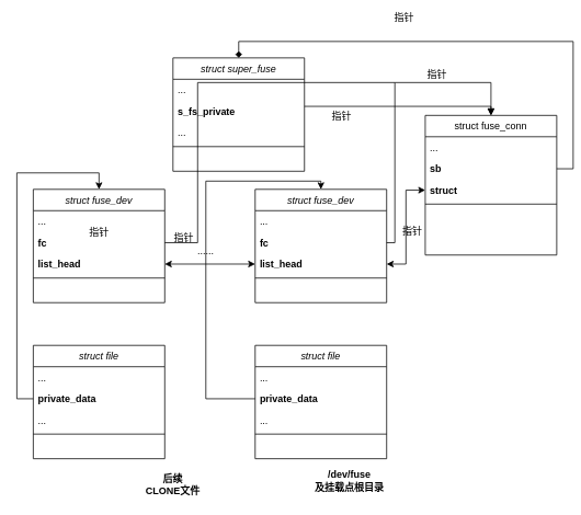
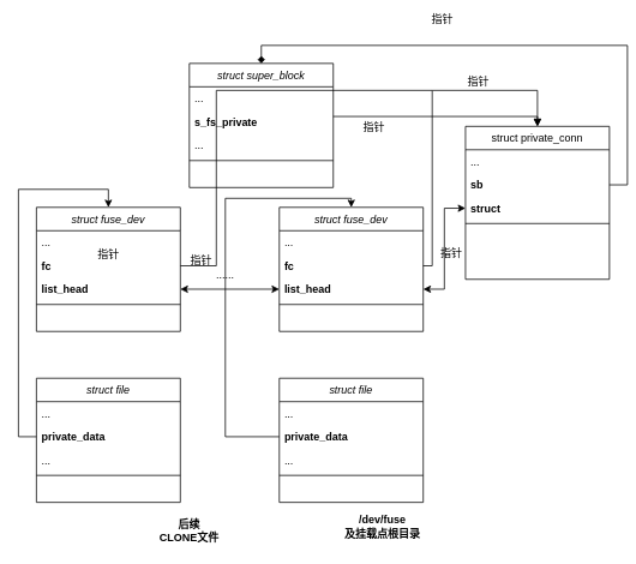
  <mxCell id="0" />
  <mxCell id="1" parent="0" />
- <mxCell id="2" value="struct super_fuse" style="swimlane;fontStyle=2;align=center;verticalAlign=top;childLayout=stackLayout;horizontal=1;startSize=26;horizontalStack=0;resizeParent=1;resizeLast=0;collapsible=1;marginBottom=0;rounded=0;shadow=0;strokeWidth=1;" parent="1" vertex="1"><mxGeometry x="210" y="70" width="160" height="138" as="geometry"><mxRectangle x="230" y="140" width="160" height="26" as="alternateBounds" /></mxGeometry></mxCell>
+ <mxCell id="2" value="struct super_block" style="swimlane;fontStyle=2;align=center;verticalAlign=top;childLayout=stackLayout;horizontal=1;startSize=26;horizontalStack=0;resizeParent=1;resizeLast=0;collapsible=1;marginBottom=0;rounded=0;shadow=0;strokeWidth=1;" parent="1" vertex="1"><mxGeometry x="210" y="70" width="160" height="138" as="geometry"><mxRectangle x="230" y="140" width="160" height="26" as="alternateBounds" /></mxGeometry></mxCell>
  <mxCell id="3" value="..." style="text;align=left;verticalAlign=top;spacingLeft=4;spacingRight=4;overflow=hidden;rotatable=0;points=[[0,0.5],[1,0.5]];portConstraint=eastwest;" parent="2" vertex="1"><mxGeometry y="26" width="160" height="26" as="geometry" /></mxCell>
  <mxCell id="4" value="s_fs_private" style="text;align=left;verticalAlign=top;spacingLeft=4;spacingRight=4;overflow=hidden;rotatable=0;points=[[0,0.5],[1,0.5]];portConstraint=eastwest;rounded=0;shadow=0;html=0;fontStyle=1" parent="2" vertex="1"><mxGeometry y="52" width="160" height="26" as="geometry" /></mxCell>
  <mxCell id="5" value="..." style="text;align=left;verticalAlign=top;spacingLeft=4;spacingRight=4;overflow=hidden;rotatable=0;points=[[0,0.5],[1,0.5]];portConstraint=eastwest;rounded=0;shadow=0;html=0;" parent="2" vertex="1"><mxGeometry y="78" width="160" height="26" as="geometry" /></mxCell>
  <mxCell id="6" value="" style="line;html=1;strokeWidth=1;align=left;verticalAlign=middle;spacingTop=-1;spacingLeft=3;spacingRight=3;rotatable=0;labelPosition=right;points=[];portConstraint=eastwest;" parent="2" vertex="1"><mxGeometry y="104" width="160" height="8" as="geometry" /></mxCell>
- <mxCell id="7" value="struct fuse_conn" style="swimlane;fontStyle=0;align=center;verticalAlign=top;childLayout=stackLayout;horizontal=1;startSize=26;horizontalStack=0;resizeParent=1;resizeLast=0;collapsible=1;marginBottom=0;rounded=0;shadow=0;strokeWidth=1;" parent="1" vertex="1"><mxGeometry x="517" y="140" width="160" height="170" as="geometry"><mxRectangle x="550" y="140" width="160" height="26" as="alternateBounds" /></mxGeometry></mxCell>
+ <mxCell id="7" value="struct private_conn" style="swimlane;fontStyle=0;align=center;verticalAlign=top;childLayout=stackLayout;horizontal=1;startSize=26;horizontalStack=0;resizeParent=1;resizeLast=0;collapsible=1;marginBottom=0;rounded=0;shadow=0;strokeWidth=1;" parent="1" vertex="1"><mxGeometry x="517" y="140" width="160" height="170" as="geometry"><mxRectangle x="550" y="140" width="160" height="26" as="alternateBounds" /></mxGeometry></mxCell>
  <mxCell id="8" value="..." style="text;align=left;verticalAlign=top;spacingLeft=4;spacingRight=4;overflow=hidden;rotatable=0;points=[[0,0.5],[1,0.5]];portConstraint=eastwest;" parent="7" vertex="1"><mxGeometry y="26" width="160" height="26" as="geometry" /></mxCell>
  <mxCell id="9" value="sb" style="text;align=left;verticalAlign=top;spacingLeft=4;spacingRight=4;overflow=hidden;rotatable=0;points=[[0,0.5],[1,0.5]];portConstraint=eastwest;rounded=0;shadow=0;html=0;fontStyle=1" parent="7" vertex="1"><mxGeometry y="52" width="160" height="26" as="geometry" /></mxCell>
  <mxCell id="10" value="struct" style="text;align=left;verticalAlign=top;spacingLeft=4;spacingRight=4;overflow=hidden;rotatable=0;points=[[0,0.5],[1,0.5]];portConstraint=eastwest;rounded=0;shadow=0;html=0;fontStyle=1" parent="7" vertex="1"><mxGeometry y="78" width="160" height="26" as="geometry" /></mxCell>
  <mxCell id="11" value="" style="line;html=1;strokeWidth=1;align=left;verticalAlign=middle;spacingTop=-1;spacingLeft=3;spacingRight=3;rotatable=0;labelPosition=right;points=[];portConstraint=eastwest;" parent="7" vertex="1"><mxGeometry y="104" width="160" height="8" as="geometry" /></mxCell>
  <mxCell id="12" value="" style="endArrow=block;shadow=0;strokeWidth=1;rounded=0;endFill=1;edgeStyle=elbowEdgeStyle;elbow=vertical;" parent="1" source="2" target="7" edge="1"><mxGeometry x="0.5" y="41" relative="1" as="geometry"><mxPoint x="380" y="132" as="sourcePoint" /><mxPoint x="540" y="132" as="targetPoint" /><mxPoint x="-40" y="32" as="offset" /><Array as="points"><mxPoint x="430" y="129" /><mxPoint x="450" y="100" /></Array></mxGeometry></mxCell>
  <mxCell id="13" value="指针" style="text;html=1;resizable=0;points=[];;align=center;verticalAlign=middle;labelBackgroundColor=none;rounded=0;shadow=0;strokeWidth=1;fontSize=12;" parent="12" vertex="1" connectable="0"><mxGeometry x="0.5" y="49" relative="1" as="geometry"><mxPoint x="-135" y="60" as="offset" /></mxGeometry></mxCell>
  <mxCell id="14" style="edgeStyle=orthogonalEdgeStyle;rounded=0;orthogonalLoop=1;jettySize=auto;html=1;exitX=1;exitY=0.5;exitDx=0;exitDy=0;entryX=0.5;entryY=0;entryDx=0;entryDy=0;endArrow=diamond;" parent="1" source="9" target="2" edge="1"><mxGeometry relative="1" as="geometry" /></mxCell>
  <mxCell id="15" value="指针" style="text;html=1;resizable=0;points=[];;align=center;verticalAlign=middle;labelBackgroundColor=none;rounded=0;shadow=0;strokeWidth=1;fontSize=12;" parent="1" vertex="1" connectable="0"><mxGeometry x="490" y="20" as="geometry" /></mxCell>
  <mxCell id="16" value="struct fuse_dev" style="swimlane;fontStyle=2;align=center;verticalAlign=top;childLayout=stackLayout;horizontal=1;startSize=26;horizontalStack=0;resizeParent=1;resizeLast=0;collapsible=1;marginBottom=0;rounded=0;shadow=0;strokeWidth=1;" parent="1" vertex="1"><mxGeometry x="310" y="230" width="160" height="138" as="geometry"><mxRectangle x="230" y="140" width="160" height="26" as="alternateBounds" /></mxGeometry></mxCell>
  <mxCell id="17" value="..." style="text;align=left;verticalAlign=top;spacingLeft=4;spacingRight=4;overflow=hidden;rotatable=0;points=[[0,0.5],[1,0.5]];portConstraint=eastwest;" parent="16" vertex="1"><mxGeometry y="26" width="160" height="26" as="geometry" /></mxCell>
  <mxCell id="18" value="fc" style="text;align=left;verticalAlign=top;spacingLeft=4;spacingRight=4;overflow=hidden;rotatable=0;points=[[0,0.5],[1,0.5]];portConstraint=eastwest;rounded=0;shadow=0;html=0;fontStyle=1" parent="16" vertex="1"><mxGeometry y="52" width="160" height="26" as="geometry" /></mxCell>
  <mxCell id="19" value="list_head" style="text;align=left;verticalAlign=top;spacingLeft=4;spacingRight=4;overflow=hidden;rotatable=0;points=[[0,0.5],[1,0.5]];portConstraint=eastwest;rounded=0;shadow=0;html=0;fontStyle=1" parent="16" vertex="1"><mxGeometry y="78" width="160" height="26" as="geometry" /></mxCell>
  <mxCell id="20" value="" style="line;html=1;strokeWidth=1;align=left;verticalAlign=middle;spacingTop=-1;spacingLeft=3;spacingRight=3;rotatable=0;labelPosition=right;points=[];portConstraint=eastwest;" parent="16" vertex="1"><mxGeometry y="104" width="160" height="8" as="geometry" /></mxCell>
  <mxCell id="21" style="edgeStyle=orthogonalEdgeStyle;rounded=0;orthogonalLoop=1;jettySize=auto;html=1;exitX=1;exitY=0.5;exitDx=0;exitDy=0;entryX=0.5;entryY=0;entryDx=0;entryDy=0;" parent="1" source="18" target="7" edge="1"><mxGeometry relative="1" as="geometry"><Array as="points"><mxPoint x="480" y="295" /><mxPoint x="480" y="100" /><mxPoint x="597" y="100" /></Array></mxGeometry></mxCell>
  <mxCell id="22" value="指针" style="text;html=1;resizable=0;points=[];;align=center;verticalAlign=middle;labelBackgroundColor=none;rounded=0;shadow=0;strokeWidth=1;fontSize=12;" parent="1" vertex="1" connectable="0"><mxGeometry x="530" y="90" as="geometry" /></mxCell>
  <mxCell id="23" style="edgeStyle=orthogonalEdgeStyle;rounded=0;orthogonalLoop=1;jettySize=auto;html=1;exitX=0;exitY=0.5;exitDx=0;exitDy=0;entryX=1;entryY=0.5;entryDx=0;entryDy=0;startArrow=classic;startFill=1;" parent="1" source="10" target="19" edge="1"><mxGeometry relative="1" as="geometry" /></mxCell>
  <mxCell id="24" value="struct fuse_dev" style="swimlane;fontStyle=2;align=center;verticalAlign=top;childLayout=stackLayout;horizontal=1;startSize=26;horizontalStack=0;resizeParent=1;resizeLast=0;collapsible=1;marginBottom=0;rounded=0;shadow=0;strokeWidth=1;" parent="1" vertex="1"><mxGeometry x="40" y="230" width="160" height="138" as="geometry"><mxRectangle x="230" y="140" width="160" height="26" as="alternateBounds" /></mxGeometry></mxCell>
  <mxCell id="25" value="..." style="text;align=left;verticalAlign=top;spacingLeft=4;spacingRight=4;overflow=hidden;rotatable=0;points=[[0,0.5],[1,0.5]];portConstraint=eastwest;" parent="24" vertex="1"><mxGeometry y="26" width="160" height="26" as="geometry" /></mxCell>
  <mxCell id="26" value="指针" style="text;html=1;resizable=0;points=[];;align=center;verticalAlign=middle;labelBackgroundColor=none;rounded=0;shadow=0;strokeWidth=1;fontSize=12;" vertex="1" connectable="0" parent="24"><mxGeometry y="52" width="160" as="geometry" /></mxCell>
  <mxCell id="27" value="fc" style="text;align=left;verticalAlign=top;spacingLeft=4;spacingRight=4;overflow=hidden;rotatable=0;points=[[0,0.5],[1,0.5]];portConstraint=eastwest;rounded=0;shadow=0;html=0;fontStyle=1" parent="24" vertex="1"><mxGeometry y="52" width="160" height="26" as="geometry" /></mxCell>
  <mxCell id="28" value="list_head" style="text;align=left;verticalAlign=top;spacingLeft=4;spacingRight=4;overflow=hidden;rotatable=0;points=[[0,0.5],[1,0.5]];portConstraint=eastwest;rounded=0;shadow=0;html=0;fontStyle=1" parent="24" vertex="1"><mxGeometry y="78" width="160" height="26" as="geometry" /></mxCell>
  <mxCell id="29" value="" style="line;html=1;strokeWidth=1;align=left;verticalAlign=middle;spacingTop=-1;spacingLeft=3;spacingRight=3;rotatable=0;labelPosition=right;points=[];portConstraint=eastwest;" parent="24" vertex="1"><mxGeometry y="104" width="160" height="8" as="geometry" /></mxCell>
  <mxCell id="30" style="edgeStyle=orthogonalEdgeStyle;rounded=0;orthogonalLoop=1;jettySize=auto;html=1;exitX=1;exitY=0.5;exitDx=0;exitDy=0;entryX=0;entryY=0.5;entryDx=0;entryDy=0;startArrow=classic;startFill=1;" parent="1" source="28" target="19" edge="1"><mxGeometry relative="1" as="geometry" /></mxCell>
  <mxCell id="31" value="......" style="text;html=1;strokeColor=none;fillColor=none;align=center;verticalAlign=middle;whiteSpace=wrap;rounded=0;" parent="1" vertex="1"><mxGeometry x="220" y="290" width="60" height="30" as="geometry" /></mxCell>
  <mxCell id="32" value="struct file" style="swimlane;fontStyle=2;align=center;verticalAlign=top;childLayout=stackLayout;horizontal=1;startSize=26;horizontalStack=0;resizeParent=1;resizeLast=0;collapsible=1;marginBottom=0;rounded=0;shadow=0;strokeWidth=1;" parent="1" vertex="1"><mxGeometry x="310" y="420" width="160" height="138" as="geometry"><mxRectangle x="230" y="140" width="160" height="26" as="alternateBounds" /></mxGeometry></mxCell>
  <mxCell id="33" value="..." style="text;align=left;verticalAlign=top;spacingLeft=4;spacingRight=4;overflow=hidden;rotatable=0;points=[[0,0.5],[1,0.5]];portConstraint=eastwest;" parent="32" vertex="1"><mxGeometry y="26" width="160" height="26" as="geometry" /></mxCell>
  <mxCell id="34" value="private_data" style="text;align=left;verticalAlign=top;spacingLeft=4;spacingRight=4;overflow=hidden;rotatable=0;points=[[0,0.5],[1,0.5]];portConstraint=eastwest;rounded=0;shadow=0;html=0;fontStyle=1" parent="32" vertex="1"><mxGeometry y="52" width="160" height="26" as="geometry" /></mxCell>
  <mxCell id="35" value="..." style="text;align=left;verticalAlign=top;spacingLeft=4;spacingRight=4;overflow=hidden;rotatable=0;points=[[0,0.5],[1,0.5]];portConstraint=eastwest;rounded=0;shadow=0;html=0;fontStyle=0" parent="32" vertex="1"><mxGeometry y="78" width="160" height="26" as="geometry" /></mxCell>
  <mxCell id="36" value="" style="line;html=1;strokeWidth=1;align=left;verticalAlign=middle;spacingTop=-1;spacingLeft=3;spacingRight=3;rotatable=0;labelPosition=right;points=[];portConstraint=eastwest;" parent="32" vertex="1"><mxGeometry y="104" width="160" height="8" as="geometry" /></mxCell>
  <mxCell id="37" style="edgeStyle=orthogonalEdgeStyle;rounded=0;orthogonalLoop=1;jettySize=auto;html=1;exitX=0;exitY=0.5;exitDx=0;exitDy=0;entryX=0.5;entryY=0;entryDx=0;entryDy=0;startArrow=none;startFill=0;" parent="1" source="34" target="16" edge="1"><mxGeometry relative="1" as="geometry"><Array as="points"><mxPoint x="250" y="485" /><mxPoint x="250" y="220" /><mxPoint x="390" y="220" /></Array></mxGeometry></mxCell>
  <mxCell id="38" value="struct file" style="swimlane;fontStyle=2;align=center;verticalAlign=top;childLayout=stackLayout;horizontal=1;startSize=26;horizontalStack=0;resizeParent=1;resizeLast=0;collapsible=1;marginBottom=0;rounded=0;shadow=0;strokeWidth=1;" vertex="1" parent="1"><mxGeometry x="40" y="420" width="160" height="138" as="geometry"><mxRectangle x="230" y="140" width="160" height="26" as="alternateBounds" /></mxGeometry></mxCell>
  <mxCell id="39" value="..." style="text;align=left;verticalAlign=top;spacingLeft=4;spacingRight=4;overflow=hidden;rotatable=0;points=[[0,0.5],[1,0.5]];portConstraint=eastwest;" vertex="1" parent="38"><mxGeometry y="26" width="160" height="26" as="geometry" /></mxCell>
  <mxCell id="40" value="private_data" style="text;align=left;verticalAlign=top;spacingLeft=4;spacingRight=4;overflow=hidden;rotatable=0;points=[[0,0.5],[1,0.5]];portConstraint=eastwest;rounded=0;shadow=0;html=0;fontStyle=1" vertex="1" parent="38"><mxGeometry y="52" width="160" height="26" as="geometry" /></mxCell>
  <mxCell id="41" value="..." style="text;align=left;verticalAlign=top;spacingLeft=4;spacingRight=4;overflow=hidden;rotatable=0;points=[[0,0.5],[1,0.5]];portConstraint=eastwest;rounded=0;shadow=0;html=0;fontStyle=0" vertex="1" parent="38"><mxGeometry y="78" width="160" height="26" as="geometry" /></mxCell>
  <mxCell id="42" value="" style="line;html=1;strokeWidth=1;align=left;verticalAlign=middle;spacingTop=-1;spacingLeft=3;spacingRight=3;rotatable=0;labelPosition=right;points=[];portConstraint=eastwest;" vertex="1" parent="38"><mxGeometry y="104" width="160" height="8" as="geometry" /></mxCell>
  <mxCell id="43" style="edgeStyle=orthogonalEdgeStyle;rounded=0;orthogonalLoop=1;jettySize=auto;html=1;exitX=0;exitY=0.5;exitDx=0;exitDy=0;entryX=0.5;entryY=0;entryDx=0;entryDy=0;" edge="1" parent="1" source="40" target="24"><mxGeometry relative="1" as="geometry"><Array as="points"><mxPoint x="20" y="485" /><mxPoint x="20" y="210" /><mxPoint x="120" y="210" /></Array></mxGeometry></mxCell>
  <mxCell id="44" value="&lt;b&gt;后续 &lt;br&gt;CLONE文件&lt;/b&gt;" style="text;html=1;strokeColor=none;fillColor=none;align=center;verticalAlign=middle;whiteSpace=wrap;rounded=0;" vertex="1" parent="1"><mxGeometry x="170" y="575" width="80" height="30" as="geometry" /></mxCell>
  <mxCell id="45" value="&lt;b&gt;/dev/fuse&lt;br&gt;及挂载点根目录&lt;br&gt;&lt;/b&gt;" style="text;html=1;strokeColor=none;fillColor=none;align=center;verticalAlign=middle;whiteSpace=wrap;rounded=0;" vertex="1" parent="1"><mxGeometry x="365" y="570" width="120" height="30" as="geometry" /></mxCell>
  <mxCell id="46" style="edgeStyle=orthogonalEdgeStyle;rounded=0;orthogonalLoop=1;jettySize=auto;html=1;exitX=1;exitY=0.5;exitDx=0;exitDy=0;startArrow=none;startFill=0;endArrow=none;endFill=0;" edge="1" parent="1" source="27"><mxGeometry relative="1" as="geometry"><mxPoint x="480" y="100" as="targetPoint" /><Array as="points"><mxPoint x="240" y="295" /><mxPoint x="240" y="100" /></Array></mxGeometry></mxCell>
  <mxCell id="47" value="指针" style="text;html=1;resizable=0;points=[];;align=center;verticalAlign=middle;labelBackgroundColor=none;rounded=0;shadow=0;strokeWidth=1;fontSize=12;" vertex="1" connectable="0" parent="1"><mxGeometry x="530" y="100" as="geometry"><mxPoint x="-308" y="188" as="offset" /></mxGeometry></mxCell>
  <mxCell id="48" value="指针" style="text;html=1;resizable=0;points=[];;align=center;verticalAlign=middle;labelBackgroundColor=none;rounded=0;shadow=0;strokeWidth=1;fontSize=12;" vertex="1" connectable="0" parent="1"><mxGeometry x="500" y="280" as="geometry" /></mxCell>
